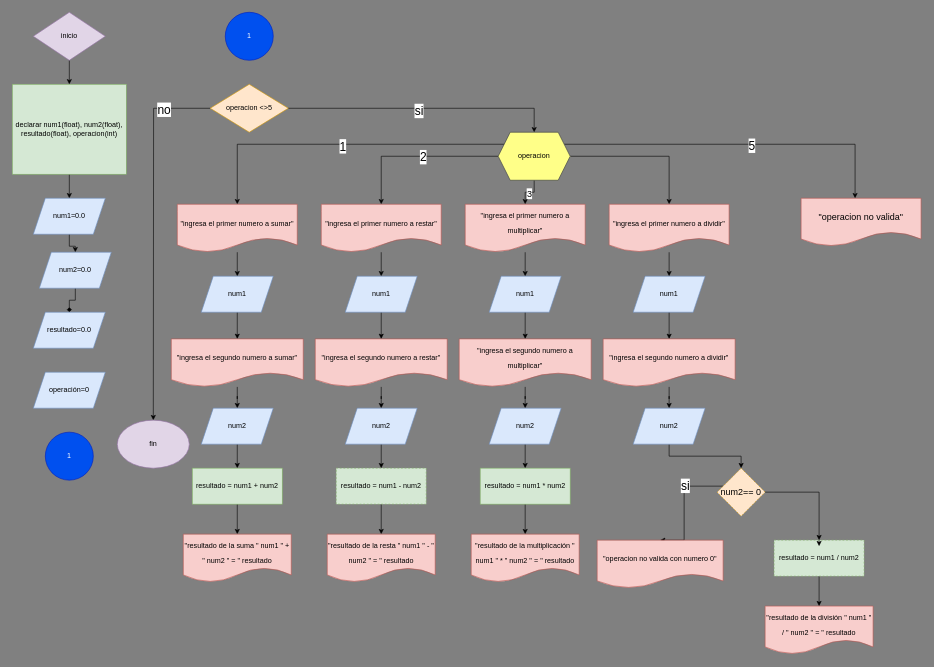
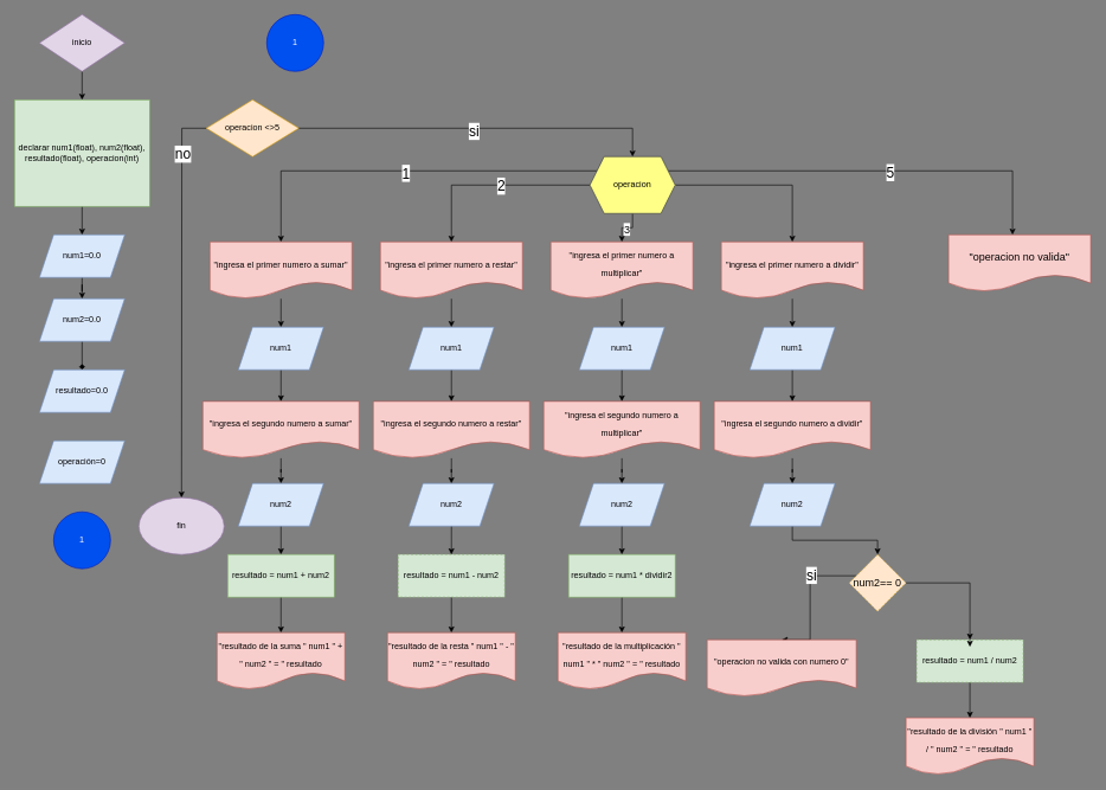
  <mxCell id="0" />
  <mxCell id="1" parent="0" />
  <mxCell id="2" value="" style="edgeStyle=orthogonalEdgeStyle;rounded=0;orthogonalLoop=1;jettySize=auto;html=1;" edge="1" parent="1" source="3" target="5"><mxGeometry relative="1" as="geometry" /></mxCell>
  <mxCell id="3" value="inicio" style="rhombus;whiteSpace=wrap;html=1;fillColor=#e1d5e7;strokeColor=#9673a6;" vertex="1" parent="1"><mxGeometry x="55" width="120" height="80" as="geometry" y="20" /></mxCell>
  <mxCell id="4" value="" style="edgeStyle=orthogonalEdgeStyle;rounded=0;orthogonalLoop=1;jettySize=auto;html=1;" edge="1" parent="1" source="5" target="7"><mxGeometry relative="1" as="geometry" /></mxCell>
  <mxCell id="5" value="declarar num1(float), num2(float), resultado(float), operacion(int)" style="rounded=0;whiteSpace=wrap;html=1;fillColor=#d5e8d4;strokeColor=#82b366;" vertex="1" parent="1"><mxGeometry x="20" y="140" width="190" height="150" as="geometry" /></mxCell>
  <mxCell id="6" value="" style="edgeStyle=orthogonalEdgeStyle;rounded=0;orthogonalLoop=1;jettySize=auto;html=1;" edge="1" parent="1" source="7" target="9"><mxGeometry relative="1" as="geometry" /></mxCell>
  <mxCell id="7" value="num1=0.0" style="shape=parallelogram;perimeter=parallelogramPerimeter;whiteSpace=wrap;html=1;fixedSize=1;fillColor=#dae8fc;strokeColor=#6c8ebf;" vertex="1" parent="1"><mxGeometry x="55" y="330" width="120" height="60" as="geometry" /></mxCell>
  <mxCell id="8" value="" style="edgeStyle=orthogonalEdgeStyle;rounded=0;orthogonalLoop=1;jettySize=auto;html=1;endArrow=diamond;" edge="1" parent="1" source="9" target="10"><mxGeometry relative="1" as="geometry" /></mxCell>
- <mxCell id="9" value="num2=0.0" style="shape=parallelogram;perimeter=parallelogramPerimeter;whiteSpace=wrap;html=1;fixedSize=1;fillColor=#dae8fc;strokeColor=#6c8ebf;" vertex="1" parent="1"><mxGeometry x="65" y="420" width="120" height="60" as="geometry" /></mxCell>
+ <mxCell id="9" value="num2=0.0" style="shape=parallelogram;perimeter=parallelogramPerimeter;whiteSpace=wrap;html=1;fixedSize=1;fillColor=#dae8fc;strokeColor=#6c8ebf;" vertex="1" parent="1"><mxGeometry x="55" y="420" width="120" height="60" as="geometry" /></mxCell>
  <mxCell id="10" value="resultado=0.0" style="shape=parallelogram;perimeter=parallelogramPerimeter;whiteSpace=wrap;html=1;fixedSize=1;fillColor=#dae8fc;strokeColor=#6c8ebf;" vertex="1" parent="1"><mxGeometry x="55" y="520" width="120" height="60" as="geometry" /></mxCell>
  <mxCell id="11" value="operación=0" style="shape=parallelogram;perimeter=parallelogramPerimeter;whiteSpace=wrap;html=1;fixedSize=1;fillColor=#dae8fc;strokeColor=#6c8ebf;" vertex="1" parent="1"><mxGeometry x="55" y="620" width="120" height="60" as="geometry" /></mxCell>
  <mxCell id="12" value="1" style="ellipse;whiteSpace=wrap;html=1;aspect=fixed;fillColor=#0050ef;fontColor=#ffffff;strokeColor=#001DBC;" vertex="1" parent="1"><mxGeometry x="75" y="720" width="80" height="80" as="geometry" /></mxCell>
  <mxCell id="13" value="1" style="ellipse;whiteSpace=wrap;html=1;aspect=fixed;fillColor=#0050ef;fontColor=#ffffff;strokeColor=#001DBC;" vertex="1" parent="1"><mxGeometry x="375" width="80" height="80" as="geometry" y="20" /></mxCell>
  <mxCell id="14" style="edgeStyle=orthogonalEdgeStyle;rounded=0;orthogonalLoop=1;jettySize=auto;html=1;" edge="1" parent="1" source="18"><mxGeometry relative="1" as="geometry"><mxPoint y="700" as="targetPoint" x="255" /></mxGeometry></mxCell>
  <mxCell id="15" value="no" style="edgeLabel;html=1;align=center;verticalAlign=middle;resizable=0;points=[];fontSize=20;" vertex="1" connectable="0" parent="14"><mxGeometry x="-0.746" y="1" relative="1" as="geometry"><mxPoint as="offset" /></mxGeometry></mxCell>
  <mxCell id="16" style="edgeStyle=orthogonalEdgeStyle;rounded=0;orthogonalLoop=1;jettySize=auto;html=1;entryX=0.5;entryY=0;entryDx=0;entryDy=0;fontSize=20;" edge="1" parent="1" source="18" target="28"><mxGeometry relative="1" as="geometry" /></mxCell>
  <mxCell id="17" value="si" style="edgeLabel;html=1;align=center;verticalAlign=middle;resizable=0;points=[];fontSize=20;" vertex="1" connectable="0" parent="16"><mxGeometry x="-0.036" y="-3" relative="1" as="geometry"><mxPoint as="offset" /></mxGeometry></mxCell>
- <mxCell id="18" value="operacion &amp;lt;&amp;gt;5" style="rhombus;whiteSpace=wrap;html=1;fillColor=#ffe6cc;strokeColor=#d79b00;" vertex="1" parent="1"><mxGeometry x="350" y="140" width="130" height="80" as="geometry" /></mxCell>
+ <mxCell id="18" value="operacion &amp;lt;&amp;gt;5" style="rhombus;whiteSpace=wrap;html=1;fillColor=#ffe6cc;strokeColor=#d79b00;" vertex="1" parent="1"><mxGeometry x="290" y="140" width="130" height="80" as="geometry" /></mxCell>
  <mxCell id="19" style="edgeStyle=orthogonalEdgeStyle;rounded=0;orthogonalLoop=1;jettySize=auto;html=1;fontSize=12;" edge="1" parent="1" source="28" target="31"><mxGeometry relative="1" as="geometry"><Array as="points"><mxPoint x="395" y="240" /></Array></mxGeometry></mxCell>
  <mxCell id="20" value="1" style="edgeLabel;html=1;align=center;verticalAlign=middle;resizable=0;points=[];fontSize=20;" vertex="1" connectable="0" parent="19"><mxGeometry x="-0.008" y="2" relative="1" as="geometry"><mxPoint as="offset" /></mxGeometry></mxCell>
  <mxCell id="21" style="edgeStyle=orthogonalEdgeStyle;rounded=0;orthogonalLoop=1;jettySize=auto;html=1;entryX=0.5;entryY=0;entryDx=0;entryDy=0;fontSize=12;" edge="1" parent="1" source="28" target="42"><mxGeometry relative="1" as="geometry" /></mxCell>
  <mxCell id="22" value="2" style="edgeLabel;html=1;align=center;verticalAlign=middle;resizable=0;points=[];fontSize=20;" vertex="1" connectable="0" parent="21"><mxGeometry x="-0.084" relative="1" as="geometry"><mxPoint as="offset" /></mxGeometry></mxCell>
  <mxCell id="23" value="" style="edgeStyle=orthogonalEdgeStyle;rounded=0;orthogonalLoop=1;jettySize=auto;html=1;fontSize=12;" edge="1" parent="1" source="28" target="53"><mxGeometry relative="1" as="geometry"><Array as="points"><mxPoint x="890" y="320" /><mxPoint x="875" y="320" /></Array></mxGeometry></mxCell>
  <mxCell id="24" value="3" style="edgeLabel;html=1;align=center;verticalAlign=middle;resizable=0;points=[];fontSize=15;" vertex="1" connectable="0" parent="23"><mxGeometry x="0.059" y="1" relative="1" as="geometry"><mxPoint as="offset" /></mxGeometry></mxCell>
  <mxCell id="25" style="edgeStyle=orthogonalEdgeStyle;rounded=0;orthogonalLoop=1;jettySize=auto;html=1;fontSize=12;" edge="1" parent="1" source="28" target="74"><mxGeometry relative="1" as="geometry"><Array as="points"><mxPoint x="1425" y="240" /></Array></mxGeometry></mxCell>
  <mxCell id="26" value="5" style="edgeLabel;html=1;align=center;verticalAlign=middle;resizable=0;points=[];fontSize=20;" vertex="1" connectable="0" parent="25"><mxGeometry x="0.084" y="-1" relative="1" as="geometry"><mxPoint as="offset" /></mxGeometry></mxCell>
  <mxCell id="27" style="edgeStyle=orthogonalEdgeStyle;rounded=0;orthogonalLoop=1;jettySize=auto;html=1;fontSize=12;" edge="1" parent="1" source="28" target="64"><mxGeometry relative="1" as="geometry" /></mxCell>
  <mxCell id="28" value="operacion" style="shape=hexagon;perimeter=hexagonPerimeter2;whiteSpace=wrap;html=1;fixedSize=1;fillColor=#ffff88;strokeColor=#36393d;" vertex="1" parent="1"><mxGeometry x="830" y="220" width="120" height="80" as="geometry" /></mxCell>
  <mxCell id="29" value="fin" style="ellipse;whiteSpace=wrap;html=1;fillColor=#e1d5e7;strokeColor=#9673a6;" vertex="1" parent="1"><mxGeometry x="195" y="700" width="120" height="80" as="geometry" /></mxCell>
  <mxCell id="30" value="" style="edgeStyle=orthogonalEdgeStyle;rounded=0;orthogonalLoop=1;jettySize=auto;html=1;fontSize=12;" edge="1" parent="1" source="31" target="33"><mxGeometry relative="1" as="geometry" /></mxCell>
  <mxCell id="31" value="&lt;font style=&quot;font-size: 12px;&quot;&gt;&quot;ingresa el primer numero a sumar&quot;&lt;/font&gt;" style="shape=document;whiteSpace=wrap;html=1;boundedLbl=1;fontSize=20;fillColor=#f8cecc;strokeColor=#b85450;" vertex="1" parent="1"><mxGeometry x="295" y="340" width="200" height="80" as="geometry" /></mxCell>
  <mxCell id="32" value="" style="edgeStyle=orthogonalEdgeStyle;rounded=0;orthogonalLoop=1;jettySize=auto;html=1;fontSize=12;" edge="1" parent="1" source="33" target="35"><mxGeometry relative="1" as="geometry" /></mxCell>
  <mxCell id="33" value="num1" style="shape=parallelogram;perimeter=parallelogramPerimeter;whiteSpace=wrap;html=1;fixedSize=1;fontSize=12;fillColor=#dae8fc;strokeColor=#6c8ebf;" vertex="1" parent="1"><mxGeometry x="335" y="460" width="120" height="60" as="geometry" /></mxCell>
  <mxCell id="34" value="" style="edgeStyle=orthogonalEdgeStyle;rounded=0;orthogonalLoop=1;jettySize=auto;html=1;fontSize=12;" edge="1" source="35" target="37" parent="1"><mxGeometry relative="1" as="geometry" /></mxCell>
  <mxCell id="35" value="&lt;font style=&quot;font-size: 12px;&quot;&gt;&quot;ingresa el segundo numero a sumar&quot;&lt;/font&gt;" style="shape=document;whiteSpace=wrap;html=1;boundedLbl=1;fontSize=20;fillColor=#f8cecc;strokeColor=#b85450;" vertex="1" parent="1"><mxGeometry x="285" y="564.5" width="220" height="80" as="geometry" /></mxCell>
  <mxCell id="36" value="" style="edgeStyle=orthogonalEdgeStyle;rounded=0;orthogonalLoop=1;jettySize=auto;html=1;fontSize=12;" edge="1" parent="1" source="37" target="39"><mxGeometry relative="1" as="geometry" /></mxCell>
  <mxCell id="37" value="num2" style="shape=parallelogram;perimeter=parallelogramPerimeter;whiteSpace=wrap;html=1;fixedSize=1;fontSize=12;fillColor=#dae8fc;strokeColor=#6c8ebf;" vertex="1" parent="1"><mxGeometry x="335" y="680" width="120" height="60" as="geometry" /></mxCell>
  <mxCell id="38" value="" style="edgeStyle=orthogonalEdgeStyle;rounded=0;orthogonalLoop=1;jettySize=auto;html=1;fontSize=20;" edge="1" parent="1" source="39" target="40"><mxGeometry relative="1" as="geometry" /></mxCell>
  <mxCell id="39" value="resultado = num1 + num2" style="rounded=0;whiteSpace=wrap;html=1;fontSize=12;fillColor=#d5e8d4;strokeColor=#82b366;" vertex="1" parent="1"><mxGeometry x="320" y="780" width="150" height="60" as="geometry" /></mxCell>
  <mxCell id="40" value="&lt;font style=&quot;font-size: 12px;&quot;&gt;&quot;resultado de la suma &quot; num1 &quot; + &quot; num2 &quot; = &quot; resultado&lt;/font&gt;" style="shape=document;whiteSpace=wrap;html=1;boundedLbl=1;fontSize=20;fillColor=#f8cecc;strokeColor=#b85450;" vertex="1" parent="1"><mxGeometry x="305" y="890" width="180" height="80" as="geometry" /></mxCell>
  <mxCell id="41" value="" style="edgeStyle=orthogonalEdgeStyle;rounded=0;orthogonalLoop=1;jettySize=auto;html=1;fontSize=12;" edge="1" source="42" target="44" parent="1"><mxGeometry relative="1" as="geometry" /></mxCell>
  <mxCell id="42" value="&lt;font style=&quot;font-size: 12px;&quot;&gt;&quot;ingresa el primer numero a restar&quot;&lt;/font&gt;" style="shape=document;whiteSpace=wrap;html=1;boundedLbl=1;fontSize=20;fillColor=#f8cecc;strokeColor=#b85450;" vertex="1" parent="1"><mxGeometry x="535" y="340" width="200" height="80" as="geometry" /></mxCell>
  <mxCell id="43" value="" style="edgeStyle=orthogonalEdgeStyle;rounded=0;orthogonalLoop=1;jettySize=auto;html=1;fontSize=12;" edge="1" source="44" target="46" parent="1"><mxGeometry relative="1" as="geometry" /></mxCell>
  <mxCell id="44" value="num1" style="shape=parallelogram;perimeter=parallelogramPerimeter;whiteSpace=wrap;html=1;fixedSize=1;fontSize=12;fillColor=#dae8fc;strokeColor=#6c8ebf;" vertex="1" parent="1"><mxGeometry x="575" y="460" width="120" height="60" as="geometry" /></mxCell>
  <mxCell id="45" value="" style="edgeStyle=orthogonalEdgeStyle;rounded=0;orthogonalLoop=1;jettySize=auto;html=1;fontSize=12;" edge="1" source="46" target="48" parent="1"><mxGeometry relative="1" as="geometry" /></mxCell>
  <mxCell id="46" value="&lt;font style=&quot;font-size: 12px;&quot;&gt;&quot;ingresa el segundo numero a restar&quot;&lt;/font&gt;" style="shape=document;whiteSpace=wrap;html=1;boundedLbl=1;fontSize=20;fillColor=#f8cecc;strokeColor=#b85450;" vertex="1" parent="1"><mxGeometry x="525" y="564.5" width="220" height="80" as="geometry" /></mxCell>
  <mxCell id="47" value="" style="edgeStyle=orthogonalEdgeStyle;rounded=0;orthogonalLoop=1;jettySize=auto;html=1;fontSize=12;" edge="1" source="48" target="50" parent="1"><mxGeometry relative="1" as="geometry" /></mxCell>
  <mxCell id="48" value="num2" style="shape=parallelogram;perimeter=parallelogramPerimeter;whiteSpace=wrap;html=1;fixedSize=1;fontSize=12;fillColor=#dae8fc;strokeColor=#6c8ebf;" vertex="1" parent="1"><mxGeometry x="575" y="680" width="120" height="60" as="geometry" /></mxCell>
  <mxCell id="49" value="" style="edgeStyle=orthogonalEdgeStyle;rounded=0;orthogonalLoop=1;jettySize=auto;html=1;fontSize=20;" edge="1" source="50" target="51" parent="1"><mxGeometry relative="1" as="geometry" /></mxCell>
  <mxCell id="50" value="resultado = num1 - num2" style="rounded=0;whiteSpace=wrap;html=1;fontSize=12;fillColor=#d5e8d4;strokeColor=#82b366;dashed=1;" vertex="1" parent="1"><mxGeometry x="560" y="780" width="150" height="60" as="geometry" /></mxCell>
  <mxCell id="51" value="&lt;font style=&quot;font-size: 12px;&quot;&gt;&quot;resultado de la resta &quot; num1 &quot; - &quot; num2 &quot; = &quot; resultado&lt;/font&gt;" style="shape=document;whiteSpace=wrap;html=1;boundedLbl=1;fontSize=20;fillColor=#f8cecc;strokeColor=#b85450;" vertex="1" parent="1"><mxGeometry x="545" y="890" width="180" height="80" as="geometry" /></mxCell>
  <mxCell id="52" value="" style="edgeStyle=orthogonalEdgeStyle;rounded=0;orthogonalLoop=1;jettySize=auto;html=1;fontSize=12;" edge="1" source="53" target="55" parent="1"><mxGeometry relative="1" as="geometry" /></mxCell>
  <mxCell id="53" value="&lt;font style=&quot;font-size: 12px;&quot;&gt;&quot;ingresa el primer numero a multiplicar&quot;&lt;/font&gt;" style="shape=document;whiteSpace=wrap;html=1;boundedLbl=1;fontSize=20;fillColor=#f8cecc;strokeColor=#b85450;" vertex="1" parent="1"><mxGeometry x="775" y="340" width="200" height="80" as="geometry" /></mxCell>
  <mxCell id="54" value="" style="edgeStyle=orthogonalEdgeStyle;rounded=0;orthogonalLoop=1;jettySize=auto;html=1;fontSize=12;" edge="1" source="55" target="57" parent="1"><mxGeometry relative="1" as="geometry" /></mxCell>
  <mxCell id="55" value="num1" style="shape=parallelogram;perimeter=parallelogramPerimeter;whiteSpace=wrap;html=1;fixedSize=1;fontSize=12;fillColor=#dae8fc;strokeColor=#6c8ebf;" vertex="1" parent="1"><mxGeometry x="815" y="460" width="120" height="60" as="geometry" /></mxCell>
  <mxCell id="56" value="" style="edgeStyle=orthogonalEdgeStyle;rounded=0;orthogonalLoop=1;jettySize=auto;html=1;fontSize=12;" edge="1" source="57" target="59" parent="1"><mxGeometry relative="1" as="geometry" /></mxCell>
  <mxCell id="57" value="&lt;font style=&quot;font-size: 12px;&quot;&gt;&quot;ingresa el segundo numero a multiplicar&quot;&lt;/font&gt;" style="shape=document;whiteSpace=wrap;html=1;boundedLbl=1;fontSize=20;fillColor=#f8cecc;strokeColor=#b85450;" vertex="1" parent="1"><mxGeometry x="765" y="564.5" width="220" height="80" as="geometry" /></mxCell>
  <mxCell id="58" value="" style="edgeStyle=orthogonalEdgeStyle;rounded=0;orthogonalLoop=1;jettySize=auto;html=1;fontSize=12;" edge="1" source="59" target="61" parent="1"><mxGeometry relative="1" as="geometry" /></mxCell>
  <mxCell id="59" value="num2" style="shape=parallelogram;perimeter=parallelogramPerimeter;whiteSpace=wrap;html=1;fixedSize=1;fontSize=12;fillColor=#dae8fc;strokeColor=#6c8ebf;" vertex="1" parent="1"><mxGeometry x="815" y="680" width="120" height="60" as="geometry" /></mxCell>
  <mxCell id="60" value="" style="edgeStyle=orthogonalEdgeStyle;rounded=0;orthogonalLoop=1;jettySize=auto;html=1;fontSize=20;" edge="1" source="61" target="62" parent="1"><mxGeometry relative="1" as="geometry" /></mxCell>
- <mxCell id="61" value="resultado = num1 * num2" style="rounded=0;whiteSpace=wrap;html=1;fontSize=12;fillColor=#d5e8d4;strokeColor=#82b366;" vertex="1" parent="1"><mxGeometry x="800" y="780" width="150" height="60" as="geometry" /></mxCell>
+ <mxCell id="61" value="resultado = num1 * dividir2" style="rounded=0;whiteSpace=wrap;html=1;fontSize=12;fillColor=#d5e8d4;strokeColor=#82b366;" vertex="1" parent="1"><mxGeometry x="800" y="780" width="150" height="60" as="geometry" /></mxCell>
  <mxCell id="62" value="&lt;font style=&quot;font-size: 12px;&quot;&gt;&quot;resultado de la multiplicación &quot; num1 &quot; * &quot; num2 &quot; = &quot; resultado&lt;/font&gt;" style="shape=document;whiteSpace=wrap;html=1;boundedLbl=1;fontSize=20;fillColor=#f8cecc;strokeColor=#b85450;" vertex="1" parent="1"><mxGeometry x="785" y="890" width="180" height="80" as="geometry" /></mxCell>
  <mxCell id="63" value="" style="edgeStyle=orthogonalEdgeStyle;rounded=0;orthogonalLoop=1;jettySize=auto;html=1;fontSize=12;" edge="1" source="64" target="66" parent="1"><mxGeometry relative="1" as="geometry" /></mxCell>
  <mxCell id="64" value="&lt;font style=&quot;font-size: 12px;&quot;&gt;&quot;ingresa el primer numero a dividir&quot;&lt;/font&gt;" style="shape=document;whiteSpace=wrap;html=1;boundedLbl=1;fontSize=20;fillColor=#f8cecc;strokeColor=#b85450;" vertex="1" parent="1"><mxGeometry x="1015" y="340" width="200" height="80" as="geometry" /></mxCell>
  <mxCell id="65" value="" style="edgeStyle=orthogonalEdgeStyle;rounded=0;orthogonalLoop=1;jettySize=auto;html=1;fontSize=12;" edge="1" source="66" target="68" parent="1"><mxGeometry relative="1" as="geometry" /></mxCell>
  <mxCell id="66" value="num1" style="shape=parallelogram;perimeter=parallelogramPerimeter;whiteSpace=wrap;html=1;fixedSize=1;fontSize=12;fillColor=#dae8fc;strokeColor=#6c8ebf;" vertex="1" parent="1"><mxGeometry x="1055" y="460" width="120" height="60" as="geometry" /></mxCell>
  <mxCell id="67" value="" style="edgeStyle=orthogonalEdgeStyle;rounded=0;orthogonalLoop=1;jettySize=auto;html=1;fontSize=12;" edge="1" source="68" target="70" parent="1"><mxGeometry relative="1" as="geometry" /></mxCell>
  <mxCell id="68" value="&lt;font style=&quot;font-size: 12px;&quot;&gt;&quot;ingresa el segundo numero a dividir&quot;&lt;/font&gt;" style="shape=document;whiteSpace=wrap;html=1;boundedLbl=1;fontSize=20;fillColor=#f8cecc;strokeColor=#b85450;" vertex="1" parent="1"><mxGeometry x="1005" y="564.5" width="220" height="80" as="geometry" /></mxCell>
  <mxCell id="69" style="edgeStyle=orthogonalEdgeStyle;rounded=0;orthogonalLoop=1;jettySize=auto;html=1;fontSize=12;" edge="1" parent="1" source="70" target="78"><mxGeometry relative="1" as="geometry"><Array as="points"><mxPoint x="1115" y="760" /><mxPoint x="1235" y="760" /></Array></mxGeometry></mxCell>
  <mxCell id="70" value="num2" style="shape=parallelogram;perimeter=parallelogramPerimeter;whiteSpace=wrap;html=1;fixedSize=1;fontSize=12;fillColor=#dae8fc;strokeColor=#6c8ebf;" vertex="1" parent="1"><mxGeometry x="1055" y="680" width="120" height="60" as="geometry" /></mxCell>
  <mxCell id="71" value="" style="edgeStyle=orthogonalEdgeStyle;rounded=0;orthogonalLoop=1;jettySize=auto;html=1;fontSize=20;" edge="1" source="72" target="73" parent="1"><mxGeometry relative="1" as="geometry" /></mxCell>
  <mxCell id="72" value="resultado = num1 / num2" style="rounded=0;whiteSpace=wrap;html=1;fontSize=12;fillColor=#d5e8d4;strokeColor=#82b366;dashed=1;" vertex="1" parent="1"><mxGeometry x="1290" y="900" width="150" height="60" as="geometry" /></mxCell>
  <mxCell id="73" value="&lt;font style=&quot;font-size: 12px;&quot;&gt;&quot;resultado de la división &quot; num1 &quot; / &quot; num2 &quot; = &quot; resultado&lt;/font&gt;" style="shape=document;whiteSpace=wrap;html=1;boundedLbl=1;fontSize=20;fillColor=#f8cecc;strokeColor=#b85450;" vertex="1" parent="1"><mxGeometry x="1275" y="1010" width="180" height="80" as="geometry" /></mxCell>
  <mxCell id="74" value="&lt;font style=&quot;font-size: 15px;&quot;&gt;&quot;operacion no valida&quot;&lt;/font&gt;" style="shape=document;whiteSpace=wrap;html=1;boundedLbl=1;fontSize=20;fillColor=#f8cecc;strokeColor=#b85450;" vertex="1" parent="1"><mxGeometry x="1335" y="330" width="200" height="80" as="geometry" /></mxCell>
  <mxCell id="75" style="edgeStyle=orthogonalEdgeStyle;rounded=0;orthogonalLoop=1;jettySize=auto;html=1;fontSize=20;entryX=0.5;entryY=0;entryDx=0;entryDy=0;" edge="1" parent="1" source="78" target="79"><mxGeometry relative="1" as="geometry"><mxPoint x="1135" y="810" as="targetPoint" /><Array as="points"><mxPoint x="1140" y="810" /></Array></mxGeometry></mxCell>
  <mxCell id="76" value="si" style="edgeLabel;html=1;align=center;verticalAlign=middle;resizable=0;points=[];fontSize=20;" vertex="1" connectable="0" parent="75"><mxGeometry x="-0.341" y="-2" relative="1" as="geometry"><mxPoint as="offset" /></mxGeometry></mxCell>
  <mxCell id="77" style="edgeStyle=orthogonalEdgeStyle;rounded=0;orthogonalLoop=1;jettySize=auto;html=1;fontSize=12;" edge="1" parent="1" source="78" target="72"><mxGeometry relative="1" as="geometry" /></mxCell>
  <mxCell id="78" value="num2== 0" style="rhombus;whiteSpace=wrap;html=1;fontSize=15;fillColor=#ffe6cc;strokeColor=#d79b00;dashed=1;" vertex="1" parent="1"><mxGeometry x="1195" y="780" width="80" height="80" as="geometry" /></mxCell>
  <mxCell id="79" value="&lt;font style=&quot;font-size: 12px;&quot;&gt;&quot;operacion no valida con numero 0&quot;&lt;/font&gt;" style="shape=document;whiteSpace=wrap;html=1;boundedLbl=1;fontSize=20;fillColor=#f8cecc;strokeColor=#b85450;" vertex="1" parent="1"><mxGeometry x="995" y="900" width="210" height="80" as="geometry" /></mxCell>
  <mxCell id="80" style="edgeStyle=orthogonalEdgeStyle;rounded=0;orthogonalLoop=1;jettySize=auto;html=1;exitX=0.5;exitY=0;exitDx=0;exitDy=0;entryX=0.5;entryY=0.167;entryDx=0;entryDy=0;entryPerimeter=0;fontSize=12;" edge="1" parent="1" source="72" target="72"><mxGeometry relative="1" as="geometry" /></mxCell>
